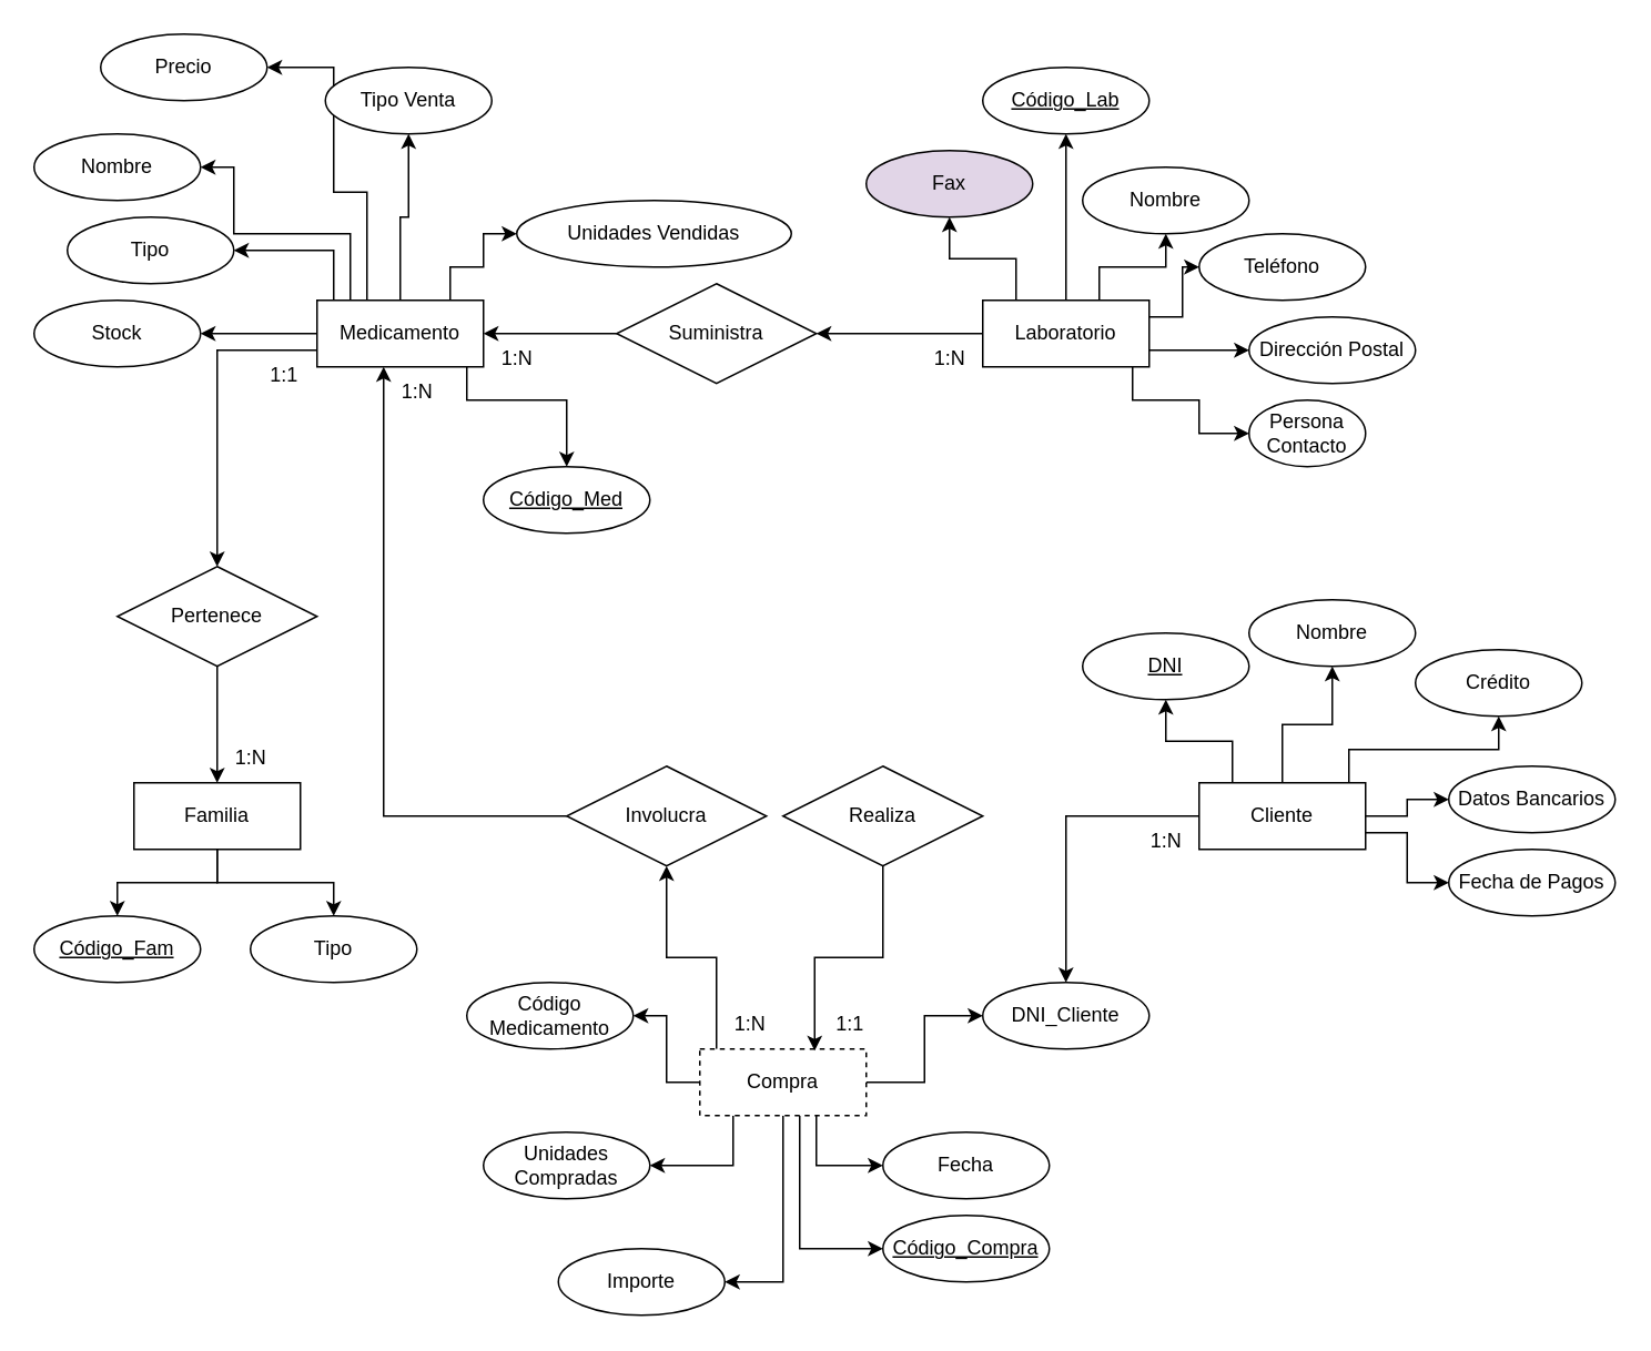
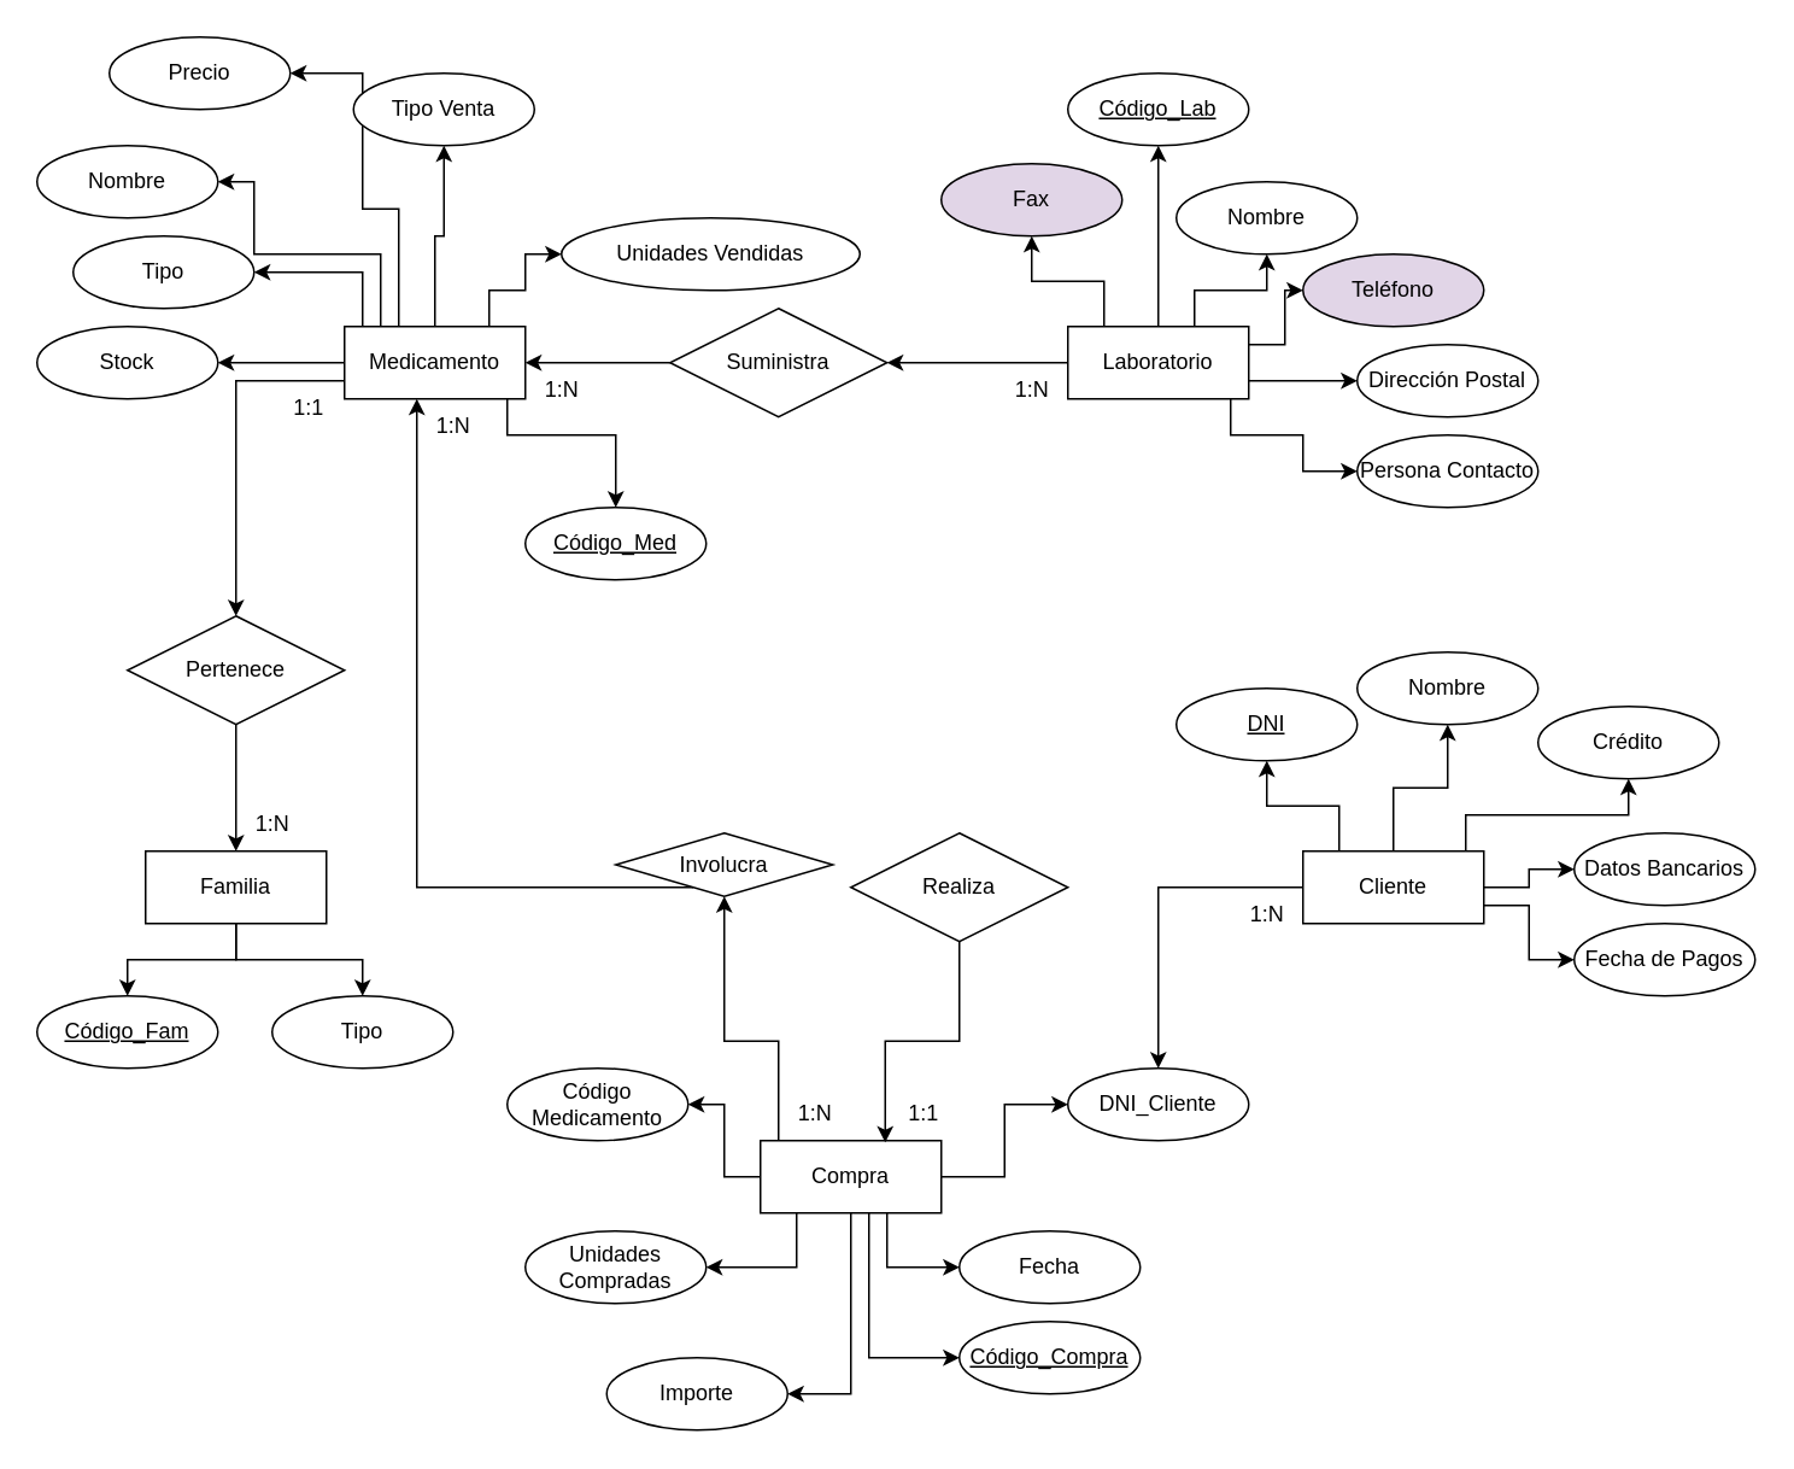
  <mxCell id="0" />
  <mxCell id="1" parent="0" />
  <mxCell id="2" style="edgeStyle=orthogonalEdgeStyle;rounded=0;orthogonalLoop=1;jettySize=auto;html=1;entryX=0.5;entryY=0;entryDx=0;entryDy=0;" parent="1" source="10" target="11" edge="1"><mxGeometry relative="1" as="geometry"><Array as="points"><mxPoint x="280" y="240" /><mxPoint x="340" y="240" /></Array></mxGeometry></mxCell>
  <mxCell id="3" style="edgeStyle=orthogonalEdgeStyle;rounded=0;orthogonalLoop=1;jettySize=auto;html=1;entryX=0.5;entryY=0;entryDx=0;entryDy=0;" parent="1" source="10" target="39" edge="1"><mxGeometry relative="1" as="geometry"><Array as="points"><mxPoint x="130" y="210" /></Array></mxGeometry></mxCell>
  <mxCell id="4" style="edgeStyle=orthogonalEdgeStyle;rounded=0;orthogonalLoop=1;jettySize=auto;html=1;" parent="1" source="10" target="15" edge="1"><mxGeometry relative="1" as="geometry" /></mxCell>
  <mxCell id="5" style="edgeStyle=orthogonalEdgeStyle;rounded=0;orthogonalLoop=1;jettySize=auto;html=1;entryX=1;entryY=0.5;entryDx=0;entryDy=0;" parent="1" source="10" target="14" edge="1"><mxGeometry relative="1" as="geometry"><Array as="points"><mxPoint x="200" y="150" /></Array></mxGeometry></mxCell>
  <mxCell id="6" value="" style="edgeStyle=orthogonalEdgeStyle;rounded=0;orthogonalLoop=1;jettySize=auto;html=1;" parent="1" source="10" target="16" edge="1"><mxGeometry relative="1" as="geometry"><Array as="points"><mxPoint x="210" y="140" /><mxPoint x="140" y="140" /></Array></mxGeometry></mxCell>
  <mxCell id="7" style="edgeStyle=orthogonalEdgeStyle;rounded=0;orthogonalLoop=1;jettySize=auto;html=1;entryX=1;entryY=0.5;entryDx=0;entryDy=0;" parent="1" source="10" target="12" edge="1"><mxGeometry relative="1" as="geometry"><Array as="points"><mxPoint x="220" y="115" /><mxPoint x="200" y="115" /><mxPoint x="200" y="40" /></Array></mxGeometry></mxCell>
  <mxCell id="8" style="edgeStyle=orthogonalEdgeStyle;rounded=0;orthogonalLoop=1;jettySize=auto;html=1;entryX=0;entryY=0.5;entryDx=0;entryDy=0;" parent="1" source="10" target="13" edge="1"><mxGeometry relative="1" as="geometry"><Array as="points"><mxPoint x="270" y="160" /><mxPoint x="290" y="160" /><mxPoint x="290" y="140" /></Array></mxGeometry></mxCell>
  <mxCell id="9" style="edgeStyle=orthogonalEdgeStyle;rounded=0;orthogonalLoop=1;jettySize=auto;html=1;entryX=0.5;entryY=1;entryDx=0;entryDy=0;" parent="1" source="10" target="78" edge="1"><mxGeometry relative="1" as="geometry" /></mxCell>
  <mxCell id="10" value="Medicamento" style="whiteSpace=wrap;html=1;align=center;" parent="1" vertex="1"><mxGeometry x="190" y="180" width="100" height="40" as="geometry" /></mxCell>
  <mxCell id="11" value="Código_Med" style="ellipse;whiteSpace=wrap;html=1;align=center;fontStyle=4;" parent="1" vertex="1"><mxGeometry x="290" y="280" width="100" height="40" as="geometry" /></mxCell>
  <mxCell id="12" value="Precio" style="ellipse;whiteSpace=wrap;html=1;align=center;" parent="1" vertex="1"><mxGeometry x="60" y="20" width="100" height="40" as="geometry" /></mxCell>
  <mxCell id="13" value="Unidades Vendidas" style="ellipse;whiteSpace=wrap;html=1;align=center;" parent="1" vertex="1"><mxGeometry x="310" y="120" width="165" height="40" as="geometry" /></mxCell>
  <mxCell id="14" value="Tipo" style="ellipse;whiteSpace=wrap;html=1;align=center;" parent="1" vertex="1"><mxGeometry x="40" y="130" width="100" height="40" as="geometry" /></mxCell>
  <mxCell id="15" value="Stock" style="ellipse;whiteSpace=wrap;html=1;align=center;" parent="1" vertex="1"><mxGeometry x="20" y="180" width="100" height="40" as="geometry" /></mxCell>
  <mxCell id="16" value="Nombre" style="ellipse;whiteSpace=wrap;html=1;align=center;" parent="1" vertex="1"><mxGeometry x="20" y="80" width="100" height="40" as="geometry" /></mxCell>
  <mxCell id="17" style="edgeStyle=orthogonalEdgeStyle;rounded=0;orthogonalLoop=1;jettySize=auto;html=1;" parent="1" source="24" target="26" edge="1"><mxGeometry relative="1" as="geometry" /></mxCell>
  <mxCell id="18" style="edgeStyle=orthogonalEdgeStyle;rounded=0;orthogonalLoop=1;jettySize=auto;html=1;entryX=0.5;entryY=1;entryDx=0;entryDy=0;" parent="1" source="24" target="28" edge="1"><mxGeometry relative="1" as="geometry"><Array as="points"><mxPoint x="660" y="160" /><mxPoint x="700" y="160" /></Array></mxGeometry></mxCell>
  <mxCell id="19" style="edgeStyle=orthogonalEdgeStyle;rounded=0;orthogonalLoop=1;jettySize=auto;html=1;entryX=0;entryY=0.5;entryDx=0;entryDy=0;" parent="1" source="24" target="29" edge="1"><mxGeometry relative="1" as="geometry"><Array as="points"><mxPoint x="710" y="190" /><mxPoint x="710" y="160" /></Array></mxGeometry></mxCell>
  <mxCell id="20" style="edgeStyle=orthogonalEdgeStyle;rounded=0;orthogonalLoop=1;jettySize=auto;html=1;entryX=0;entryY=0.5;entryDx=0;entryDy=0;" parent="1" source="24" target="30" edge="1"><mxGeometry relative="1" as="geometry"><Array as="points"><mxPoint x="730" y="210" /></Array></mxGeometry></mxCell>
  <mxCell id="21" style="edgeStyle=orthogonalEdgeStyle;rounded=0;orthogonalLoop=1;jettySize=auto;html=1;entryX=0;entryY=0.5;entryDx=0;entryDy=0;" parent="1" source="24" target="32" edge="1"><mxGeometry relative="1" as="geometry"><Array as="points"><mxPoint x="680" y="240" /><mxPoint x="720" y="240" /><mxPoint x="720" y="260" /></Array></mxGeometry></mxCell>
  <mxCell id="22" style="edgeStyle=orthogonalEdgeStyle;rounded=0;orthogonalLoop=1;jettySize=auto;html=1;entryX=0.5;entryY=1;entryDx=0;entryDy=0;" parent="1" source="24" target="27" edge="1"><mxGeometry relative="1" as="geometry" /></mxCell>
  <mxCell id="23" style="edgeStyle=orthogonalEdgeStyle;rounded=0;orthogonalLoop=1;jettySize=auto;html=1;entryX=0.5;entryY=1;entryDx=0;entryDy=0;" parent="1" source="24" target="31" edge="1"><mxGeometry relative="1" as="geometry"><Array as="points"><mxPoint x="610" y="155" /><mxPoint x="570" y="155" /></Array></mxGeometry></mxCell>
  <mxCell id="24" value="Laboratorio" style="whiteSpace=wrap;html=1;align=center;" parent="1" vertex="1"><mxGeometry x="590" y="180" width="100" height="40" as="geometry" /></mxCell>
  <mxCell id="25" style="edgeStyle=orthogonalEdgeStyle;rounded=0;orthogonalLoop=1;jettySize=auto;html=1;" parent="1" source="26" target="10" edge="1"><mxGeometry relative="1" as="geometry" /></mxCell>
  <mxCell id="26" value="Suministra" style="shape=rhombus;perimeter=rhombusPerimeter;whiteSpace=wrap;html=1;align=center;" parent="1" vertex="1"><mxGeometry x="370" y="170" width="120" height="60" as="geometry" /></mxCell>
  <mxCell id="27" value="Código_Lab" style="ellipse;whiteSpace=wrap;html=1;align=center;fontStyle=4;" parent="1" vertex="1"><mxGeometry x="590" y="40" width="100" height="40" as="geometry" /></mxCell>
  <mxCell id="28" value="Nombre" style="ellipse;whiteSpace=wrap;html=1;align=center;" parent="1" vertex="1"><mxGeometry x="650" y="100" width="100" height="40" as="geometry" /></mxCell>
- <mxCell id="29" value="Teléfono" style="ellipse;whiteSpace=wrap;html=1;align=center;" parent="1" vertex="1"><mxGeometry x="720" y="140" width="100" height="40" as="geometry" /></mxCell>
+ <mxCell id="29" value="Teléfono" style="ellipse;whiteSpace=wrap;html=1;align=center;fillColor=#e1d5e7;" parent="1" vertex="1"><mxGeometry x="720" y="140" width="100" height="40" as="geometry" /></mxCell>
  <mxCell id="30" value="Dirección Postal" style="ellipse;whiteSpace=wrap;html=1;align=center;" parent="1" vertex="1"><mxGeometry x="750" y="190" width="100" height="40" as="geometry" /></mxCell>
  <mxCell id="31" value="Fax" style="ellipse;whiteSpace=wrap;html=1;align=center;fillColor=#e1d5e7;" parent="1" vertex="1"><mxGeometry x="520" y="90" width="100" height="40" as="geometry" /></mxCell>
- <mxCell id="32" value="Persona Contacto" style="ellipse;whiteSpace=wrap;html=1;align=center;" parent="1" vertex="1"><mxGeometry x="750" y="240" width="70" height="40" as="geometry" /></mxCell>
+ <mxCell id="32" value="Persona Contacto" style="ellipse;whiteSpace=wrap;html=1;align=center;" parent="1" vertex="1"><mxGeometry x="750" y="240" width="100" height="40" as="geometry" /></mxCell>
  <mxCell id="33" style="edgeStyle=orthogonalEdgeStyle;rounded=0;orthogonalLoop=1;jettySize=auto;html=1;" parent="1" source="35" target="37" edge="1"><mxGeometry relative="1" as="geometry" /></mxCell>
  <mxCell id="34" style="edgeStyle=orthogonalEdgeStyle;rounded=0;orthogonalLoop=1;jettySize=auto;html=1;entryX=0.5;entryY=0;entryDx=0;entryDy=0;" parent="1" source="35" target="36" edge="1"><mxGeometry relative="1" as="geometry" /></mxCell>
  <mxCell id="35" value="Familia" style="whiteSpace=wrap;html=1;align=center;" parent="1" vertex="1"><mxGeometry x="80" y="470" width="100" height="40" as="geometry" /></mxCell>
  <mxCell id="36" value="Tipo" style="ellipse;whiteSpace=wrap;html=1;align=center;" parent="1" vertex="1"><mxGeometry x="150" y="550" width="100" height="40" as="geometry" /></mxCell>
  <mxCell id="37" value="Código_Fam" style="ellipse;whiteSpace=wrap;html=1;align=center;fontStyle=4;" parent="1" vertex="1"><mxGeometry x="20" y="550" width="100" height="40" as="geometry" /></mxCell>
  <mxCell id="38" style="edgeStyle=orthogonalEdgeStyle;rounded=0;orthogonalLoop=1;jettySize=auto;html=1;entryX=0.5;entryY=0;entryDx=0;entryDy=0;" parent="1" source="39" target="35" edge="1"><mxGeometry relative="1" as="geometry" /></mxCell>
  <mxCell id="39" value="Pertenece" style="shape=rhombus;perimeter=rhombusPerimeter;whiteSpace=wrap;html=1;align=center;" parent="1" vertex="1"><mxGeometry x="70" y="340" width="120" height="60" as="geometry" /></mxCell>
  <mxCell id="40" style="edgeStyle=orthogonalEdgeStyle;rounded=0;orthogonalLoop=1;jettySize=auto;html=1;entryX=0.5;entryY=1;entryDx=0;entryDy=0;" parent="1" source="46" target="51" edge="1"><mxGeometry relative="1" as="geometry"><Array as="points"><mxPoint x="740" y="445" /><mxPoint x="700" y="445" /></Array></mxGeometry></mxCell>
  <mxCell id="41" style="edgeStyle=orthogonalEdgeStyle;rounded=0;orthogonalLoop=1;jettySize=auto;html=1;" parent="1" source="46" target="47" edge="1"><mxGeometry relative="1" as="geometry" /></mxCell>
  <mxCell id="42" style="edgeStyle=orthogonalEdgeStyle;rounded=0;orthogonalLoop=1;jettySize=auto;html=1;" parent="1" source="46" target="49" edge="1"><mxGeometry relative="1" as="geometry"><Array as="points"><mxPoint x="810" y="450" /><mxPoint x="900" y="450" /></Array></mxGeometry></mxCell>
  <mxCell id="43" style="edgeStyle=orthogonalEdgeStyle;rounded=0;orthogonalLoop=1;jettySize=auto;html=1;entryX=0;entryY=0.5;entryDx=0;entryDy=0;" parent="1" source="46" target="50" edge="1"><mxGeometry relative="1" as="geometry" /></mxCell>
  <mxCell id="44" style="edgeStyle=orthogonalEdgeStyle;rounded=0;orthogonalLoop=1;jettySize=auto;html=1;entryX=0;entryY=0.5;entryDx=0;entryDy=0;" parent="1" source="46" target="48" edge="1"><mxGeometry relative="1" as="geometry"><Array as="points"><mxPoint x="845" y="500" /><mxPoint x="845" y="530" /></Array></mxGeometry></mxCell>
  <mxCell id="45" style="edgeStyle=orthogonalEdgeStyle;rounded=0;orthogonalLoop=1;jettySize=auto;html=1;" parent="1" source="46" target="61" edge="1"><mxGeometry relative="1" as="geometry" /></mxCell>
  <mxCell id="46" value="Cliente" style="whiteSpace=wrap;html=1;align=center;" parent="1" vertex="1"><mxGeometry x="720" y="470" width="100" height="40" as="geometry" /></mxCell>
  <mxCell id="47" value="Nombre" style="ellipse;whiteSpace=wrap;html=1;align=center;" parent="1" vertex="1"><mxGeometry x="750" y="360" width="100" height="40" as="geometry" /></mxCell>
  <mxCell id="48" value="Fecha de Pagos" style="ellipse;whiteSpace=wrap;html=1;align=center;" parent="1" vertex="1"><mxGeometry x="870" y="510" width="100" height="40" as="geometry" /></mxCell>
  <mxCell id="49" value="Crédito" style="ellipse;whiteSpace=wrap;html=1;align=center;" parent="1" vertex="1"><mxGeometry x="850" y="390" width="100" height="40" as="geometry" /></mxCell>
  <mxCell id="50" value="Datos Bancarios" style="ellipse;whiteSpace=wrap;html=1;align=center;" parent="1" vertex="1"><mxGeometry x="870" y="460" width="100" height="40" as="geometry" /></mxCell>
  <mxCell id="51" value="DNI" style="ellipse;whiteSpace=wrap;html=1;align=center;fontStyle=4;" parent="1" vertex="1"><mxGeometry x="650" y="380" width="100" height="40" as="geometry" /></mxCell>
  <mxCell id="52" style="edgeStyle=orthogonalEdgeStyle;rounded=0;orthogonalLoop=1;jettySize=auto;html=1;entryX=1;entryY=0.5;entryDx=0;entryDy=0;" parent="1" source="59" target="62" edge="1"><mxGeometry relative="1" as="geometry" /></mxCell>
  <mxCell id="53" style="edgeStyle=orthogonalEdgeStyle;rounded=0;orthogonalLoop=1;jettySize=auto;html=1;entryX=0;entryY=0.5;entryDx=0;entryDy=0;" parent="1" source="59" target="61" edge="1"><mxGeometry relative="1" as="geometry" /></mxCell>
  <mxCell id="54" style="edgeStyle=orthogonalEdgeStyle;rounded=0;orthogonalLoop=1;jettySize=auto;html=1;entryX=1;entryY=0.5;entryDx=0;entryDy=0;" parent="1" source="59" target="63" edge="1"><mxGeometry relative="1" as="geometry"><Array as="points"><mxPoint x="440" y="700" /></Array></mxGeometry></mxCell>
  <mxCell id="55" style="edgeStyle=orthogonalEdgeStyle;rounded=0;orthogonalLoop=1;jettySize=auto;html=1;entryX=0;entryY=0.5;entryDx=0;entryDy=0;" parent="1" source="59" target="64" edge="1"><mxGeometry relative="1" as="geometry"><Array as="points"><mxPoint x="490" y="700" /></Array></mxGeometry></mxCell>
  <mxCell id="56" style="edgeStyle=orthogonalEdgeStyle;rounded=0;orthogonalLoop=1;jettySize=auto;html=1;entryX=0.5;entryY=1;entryDx=0;entryDy=0;" parent="1" source="59" target="68" edge="1"><mxGeometry relative="1" as="geometry"><Array as="points"><mxPoint x="430" y="575" /><mxPoint x="400" y="575" /></Array></mxGeometry></mxCell>
  <mxCell id="57" style="edgeStyle=orthogonalEdgeStyle;rounded=0;orthogonalLoop=1;jettySize=auto;html=1;entryX=0;entryY=0.5;entryDx=0;entryDy=0;" parent="1" source="59" target="60" edge="1"><mxGeometry relative="1" as="geometry"><Array as="points"><mxPoint x="480" y="750" /></Array></mxGeometry></mxCell>
  <mxCell id="58" style="edgeStyle=orthogonalEdgeStyle;rounded=0;orthogonalLoop=1;jettySize=auto;html=1;entryX=1;entryY=0.5;entryDx=0;entryDy=0;" parent="1" source="59" target="77" edge="1"><mxGeometry relative="1" as="geometry" /></mxCell>
- <mxCell id="59" value="Compra" style="whiteSpace=wrap;html=1;align=center;dashed=1;" parent="1" vertex="1"><mxGeometry x="420" y="630" width="100" height="40" as="geometry" /></mxCell>
+ <mxCell id="59" value="Compra" style="whiteSpace=wrap;html=1;align=center;" parent="1" vertex="1"><mxGeometry x="420" y="630" width="100" height="40" as="geometry" /></mxCell>
  <mxCell id="60" value="Código_Compra" style="ellipse;whiteSpace=wrap;html=1;align=center;fontStyle=4;" parent="1" vertex="1"><mxGeometry x="530" y="730" width="100" height="40" as="geometry" /></mxCell>
  <mxCell id="61" value="DNI_Cliente" style="ellipse;whiteSpace=wrap;html=1;align=center;" parent="1" vertex="1"><mxGeometry x="590" y="590" width="100" height="40" as="geometry" /></mxCell>
  <mxCell id="62" value="Código Medicamento" style="ellipse;whiteSpace=wrap;html=1;align=center;" parent="1" vertex="1"><mxGeometry x="280" y="590" width="100" height="40" as="geometry" /></mxCell>
  <mxCell id="63" value="Unidades Compradas" style="ellipse;whiteSpace=wrap;html=1;align=center;" parent="1" vertex="1"><mxGeometry x="290" y="680" width="100" height="40" as="geometry" /></mxCell>
  <mxCell id="64" value="Fecha" style="ellipse;whiteSpace=wrap;html=1;align=center;" parent="1" vertex="1"><mxGeometry x="530" y="680" width="100" height="40" as="geometry" /></mxCell>
  <mxCell id="65" value="Realiza" style="shape=rhombus;perimeter=rhombusPerimeter;whiteSpace=wrap;html=1;align=center;" parent="1" vertex="1"><mxGeometry x="470" y="460" width="120" height="60" as="geometry" /></mxCell>
  <mxCell id="66" style="edgeStyle=orthogonalEdgeStyle;rounded=0;orthogonalLoop=1;jettySize=auto;html=1;entryX=0.69;entryY=0.025;entryDx=0;entryDy=0;entryPerimeter=0;" parent="1" source="65" target="59" edge="1"><mxGeometry relative="1" as="geometry" /></mxCell>
  <mxCell id="67" style="edgeStyle=orthogonalEdgeStyle;rounded=0;orthogonalLoop=1;jettySize=auto;html=1;" parent="1" source="68" target="10" edge="1"><mxGeometry relative="1" as="geometry"><Array as="points"><mxPoint x="230" y="490" /></Array></mxGeometry></mxCell>
- <mxCell id="68" value="Involucra" style="shape=rhombus;perimeter=rhombusPerimeter;whiteSpace=wrap;html=1;align=center;" parent="1" vertex="1"><mxGeometry x="340" y="460" width="120" height="60" as="geometry" /></mxCell>
+ <mxCell id="68" value="Involucra" style="shape=rhombus;perimeter=rhombusPerimeter;whiteSpace=wrap;html=1;align=center;" parent="1" vertex="1"><mxGeometry x="340" y="460" width="120" height="35" as="geometry" /></mxCell>
  <mxCell id="69" value="1:N" style="text;html=1;align=center;verticalAlign=middle;resizable=0;points=[];autosize=1;strokeColor=none;fillColor=none;" parent="1" vertex="1"><mxGeometry x="550" y="200" width="40" height="30" as="geometry" /></mxCell>
  <mxCell id="70" value="1:N" style="text;html=1;align=center;verticalAlign=middle;resizable=0;points=[];autosize=1;strokeColor=none;fillColor=none;" parent="1" vertex="1"><mxGeometry x="290" y="200" width="40" height="30" as="geometry" /></mxCell>
  <mxCell id="71" value="1:N" style="text;html=1;align=center;verticalAlign=middle;resizable=0;points=[];autosize=1;strokeColor=none;fillColor=none;" parent="1" vertex="1"><mxGeometry x="680" y="490" width="40" height="30" as="geometry" /></mxCell>
  <mxCell id="72" value="1:1" style="text;html=1;align=center;verticalAlign=middle;resizable=0;points=[];autosize=1;strokeColor=none;fillColor=none;" parent="1" vertex="1"><mxGeometry x="490" y="600" width="40" height="30" as="geometry" /></mxCell>
  <mxCell id="73" value="1:N" style="text;html=1;align=center;verticalAlign=middle;resizable=0;points=[];autosize=1;strokeColor=none;fillColor=none;" parent="1" vertex="1"><mxGeometry x="430" y="600" width="40" height="30" as="geometry" /></mxCell>
  <mxCell id="74" value="1:N" style="text;html=1;align=center;verticalAlign=middle;resizable=0;points=[];autosize=1;strokeColor=none;fillColor=none;" parent="1" vertex="1"><mxGeometry x="230" y="220" width="40" height="30" as="geometry" /></mxCell>
  <mxCell id="75" value="1:1" style="text;html=1;align=center;verticalAlign=middle;resizable=0;points=[];autosize=1;strokeColor=none;fillColor=none;" parent="1" vertex="1"><mxGeometry x="150" y="210" width="40" height="30" as="geometry" /></mxCell>
  <mxCell id="76" value="1:N" style="text;html=1;align=center;verticalAlign=middle;resizable=0;points=[];autosize=1;strokeColor=none;fillColor=none;" parent="1" vertex="1"><mxGeometry x="130" y="440" width="40" height="30" as="geometry" /></mxCell>
  <mxCell id="77" value="Importe" style="ellipse;whiteSpace=wrap;html=1;align=center;" parent="1" vertex="1"><mxGeometry x="335" y="750" width="100" height="40" as="geometry" /></mxCell>
  <mxCell id="78" value="Tipo Venta" style="ellipse;whiteSpace=wrap;html=1;align=center;" parent="1" vertex="1"><mxGeometry x="195" y="40" width="100" height="40" as="geometry" /></mxCell>
